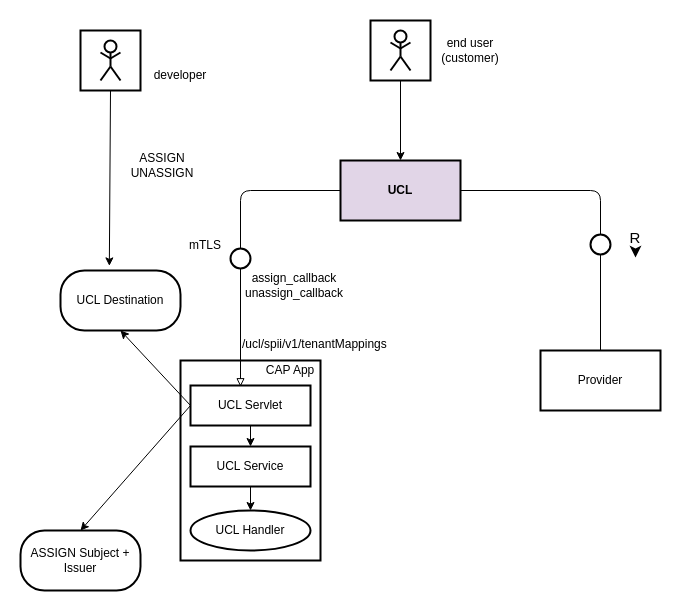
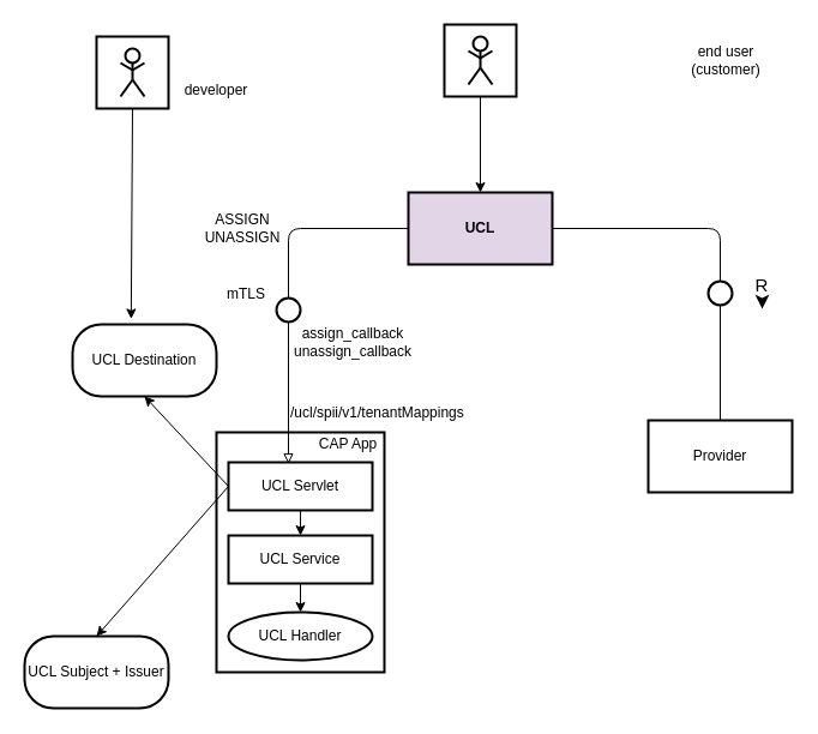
  <mxCell id="0" />
  <mxCell id="1" parent="0" />
  <mxCell id="2" value="&lt;b&gt;UCL&lt;/b&gt;" style="rounded=0;whiteSpace=wrap;html=1;strokeWidth=2;fillColor=#e1d5e7;" vertex="1" parent="1"><mxGeometry x="340" y="160" width="120" height="60" as="geometry" /></mxCell>
  <mxCell id="3" value="Provider" style="rounded=0;whiteSpace=wrap;html=1;strokeWidth=2;" vertex="1" parent="1"><mxGeometry x="540" y="350" width="120" height="60" as="geometry" /></mxCell>
  <mxCell id="4" value="" style="rounded=0;whiteSpace=wrap;html=1;strokeWidth=2;" vertex="1" parent="1"><mxGeometry x="180" y="360" width="140" height="200" as="geometry" /></mxCell>
  <mxCell id="5" value="" style="edgeStyle=elbowEdgeStyle;elbow=horizontal;rounded=1;startArrow=none;endArrow=block;html=1;endFill=0;align=center;labelBackgroundColor=none;exitX=0;exitY=0.5;exitDx=0;exitDy=0;entryX=0.422;entryY=0.031;entryDx=0;entryDy=0;entryPerimeter=0;" edge="1" parent="1" source="2" target="39"><mxGeometry relative="1" as="geometry"><mxPoint x="450" y="280" as="sourcePoint" /><mxPoint x="240" y="360" as="targetPoint" /><mxPoint x="10" as="offset" /><Array as="points"><mxPoint x="240" y="260" /></Array></mxGeometry></mxCell>
  <mxCell id="6" value="" style="ellipse;whiteSpace=wrap;html=1;aspect=fixed;strokeWidth=2;rotatable=0;connectable=0;deletable=0;" vertex="1" parent="5"><mxGeometry width="20" height="20" relative="1" as="geometry"><mxPoint x="-10" y="10" as="offset" /></mxGeometry></mxCell>
  <mxCell id="7" style="edgeStyle=none;html=1;exitX=0.5;exitY=1;exitDx=0;exitDy=0;entryX=0.5;entryY=0;entryDx=0;entryDy=0;" edge="1" parent="1" source="8" target="2"><mxGeometry relative="1" as="geometry" /></mxCell>
  <mxCell id="8" value="" style="rounded=0;whiteSpace=wrap;html=1;strokeWidth=2;rotatable=0;verticalAlign=bottom;align=center;" vertex="1" parent="1"><mxGeometry x="370" y="20" width="60" height="60" as="geometry" /></mxCell>
  <mxCell id="9" value="" style="group;strokeWidth=2;rotatable=0;editable=0;fillColor=none;" vertex="1" connectable="0" parent="8"><mxGeometry width="20" height="40" relative="1" as="geometry"><mxPoint x="20" y="10" as="offset" /></mxGeometry></mxCell>
  <mxCell id="10" value="" style="ellipse;strokeWidth=2;whiteSpace=wrap;html=1;deletable=0;movable=0;" vertex="1" parent="9"><mxGeometry x="4" width="12" height="12" as="geometry" /></mxCell>
  <mxCell id="11" style="edgeStyle=none;strokeWidth=2;html=1;startArrow=none;startFill=0;endArrow=none;endFill=0;jettySize=auto;orthogonalLoop=1;deletable=0;" edge="1" parent="9"><mxGeometry as="geometry"><mxPoint x="10" y="26" as="targetPoint" /><mxPoint x="10" y="12" as="sourcePoint" /></mxGeometry></mxCell>
  <mxCell id="12" style="edgeStyle=none;strokeWidth=2;html=1;startArrow=none;startFill=0;endArrow=none;endFill=0;jettySize=auto;orthogonalLoop=1;deletable=0;movable=0;" edge="1" parent="9"><mxGeometry as="geometry"><mxPoint x="20" y="12" as="targetPoint" /><mxPoint x="10" y="18" as="sourcePoint" /></mxGeometry></mxCell>
  <mxCell id="13" style="edgeStyle=none;strokeWidth=2;html=1;startArrow=none;startFill=0;endArrow=none;endFill=0;jettySize=auto;orthogonalLoop=1;deletable=0;movable=0;" edge="1" parent="9"><mxGeometry as="geometry"><mxPoint y="12" as="targetPoint" /><mxPoint x="10" y="18" as="sourcePoint" /></mxGeometry></mxCell>
  <mxCell id="14" style="edgeStyle=none;strokeWidth=2;html=1;startArrow=none;startFill=0;endArrow=none;endFill=0;jettySize=auto;orthogonalLoop=1;deletable=0;movable=0;" edge="1" parent="9"><mxGeometry as="geometry"><mxPoint y="40" as="targetPoint" /><mxPoint x="10" y="26" as="sourcePoint" /></mxGeometry></mxCell>
  <mxCell id="15" style="edgeStyle=none;strokeWidth=2;html=1;startArrow=none;startFill=0;endArrow=none;endFill=0;jettySize=auto;orthogonalLoop=1;deletable=0;movable=0;" edge="1" parent="9"><mxGeometry as="geometry"><mxPoint x="20" y="40" as="targetPoint" /><mxPoint x="10" y="26" as="sourcePoint" /></mxGeometry></mxCell>
  <mxCell id="16" value="" style="edgeStyle=elbowEdgeStyle;elbow=vertical;rounded=1;startArrow=none;endArrow=none;html=1;endFill=0;align=center;labelBackgroundColor=none;exitX=1;exitY=0.5;exitDx=0;exitDy=0;" edge="1" parent="1" source="2" target="3"><mxGeometry relative="1" as="geometry"><mxPoint x="470" y="160" as="sourcePoint" /><mxPoint x="660" y="230" as="targetPoint" /><mxPoint y="-10" as="offset" /><Array as="points"><mxPoint x="530" y="190" /></Array></mxGeometry></mxCell>
  <mxCell id="17" value="" style="ellipse;whiteSpace=wrap;html=1;aspect=fixed;strokeWidth=2;rotatable=0;connectable=0;deletable=0;" vertex="1" parent="16"><mxGeometry width="20" height="20" relative="1" as="geometry"><mxPoint x="-10" y="34" as="offset" /></mxGeometry></mxCell>
  <mxCell id="18" value="" style="shape=stencil(vVNRbsMgDD2NPycxqKb9Tm13gN0gA6dBpRABbbOdfgEnWpDSpZmmRSiI5+eHbWwQ29BULQJnDYgdcM5Z/+uP1/JYhRZlJKzWHSqCQ/TuiFet4uCubYNex2QVe2A7YC+QNBiI7XsljwfvzlYlG6G0Sh7w1zlqSaqdx2WxkU1xSmec7wHac7zWWaRU+lvvUaqdjUF/porlLas8slUaEbtIxSP3t6HGRh8sIRJtRE9wV95xmdBOWikzxP9B0Gai9UBvm3Hyvi9FbcxMqYALlr9VubZVao2Sd4s9+pzcBb8Tfyry+6HUS7JG24nsKDTq8r/S3fxPvM+/1pXGBVznmody7ilv9Q8N3HKbZOG5WSZSNg9dvP8C);whiteSpace=wrap;html=1;;connectable=0;allowArrows=0;rotatable=1;editable=0;expand=0;aspect=fixed;direction=east;" vertex="1" parent="1"><mxGeometry x="620" y="230" width="30" height="30" as="geometry" /></mxCell>
- <mxCell id="19" value="ASSIGN Subject + Issuer" style="rounded=1;whiteSpace=wrap;html=1;strokeWidth=2;arcSize=40;" vertex="1" parent="1"><mxGeometry x="20" y="530" width="120" height="60" as="geometry" /></mxCell>
- <mxCell id="20" value="ASSIGN&lt;div&gt;UNASSIGN&lt;/div&gt;" style="text;strokeColor=none;align=center;fillColor=none;html=1;verticalAlign=middle;whiteSpace=wrap;rounded=0;" vertex="1" parent="1"><mxGeometry x="132" y="150" width="60" height="30" as="geometry" /></mxCell>
+ <mxCell id="19" value="UCL Subject + Issuer" style="rounded=1;whiteSpace=wrap;html=1;strokeWidth=2;arcSize=40;" vertex="1" parent="1"><mxGeometry x="20" y="530" width="120" height="60" as="geometry" /></mxCell>
+ <mxCell id="20" value="ASSIGN&lt;div&gt;UNASSIGN&lt;/div&gt;" style="text;strokeColor=none;align=center;fillColor=none;html=1;verticalAlign=middle;whiteSpace=wrap;rounded=0;" vertex="1" parent="1"><mxGeometry x="172" y="175" width="60" height="30" as="geometry" /></mxCell>
  <mxCell id="21" value="mTLS" style="text;strokeColor=none;align=center;fillColor=none;html=1;verticalAlign=middle;whiteSpace=wrap;rounded=0;" vertex="1" parent="1"><mxGeometry x="175" y="230" width="60" height="30" as="geometry" /></mxCell>
  <mxCell id="22" value="assign_callback&lt;div&gt;unassign_callback&lt;/div&gt;" style="text;strokeColor=none;align=center;fillColor=none;html=1;verticalAlign=middle;whiteSpace=wrap;rounded=0;" vertex="1" parent="1"><mxGeometry x="264" y="270" width="60" height="30" as="geometry" /></mxCell>
  <mxCell id="23" value="UCL Destination" style="rounded=1;whiteSpace=wrap;html=1;strokeWidth=2;arcSize=40;" vertex="1" parent="1"><mxGeometry x="60" y="270" width="120" height="60" as="geometry" /></mxCell>
  <mxCell id="24" value="" style="rounded=0;whiteSpace=wrap;html=1;strokeWidth=2;rotatable=0;verticalAlign=bottom;align=center;" vertex="1" parent="1"><mxGeometry x="80" y="30" width="60" height="60" as="geometry" /></mxCell>
  <mxCell id="25" value="" style="group;strokeWidth=2;rotatable=0;editable=0;fillColor=none;" vertex="1" connectable="0" parent="24"><mxGeometry width="20" height="40" relative="1" as="geometry"><mxPoint x="20" y="10" as="offset" /></mxGeometry></mxCell>
  <mxCell id="26" value="" style="ellipse;strokeWidth=2;whiteSpace=wrap;html=1;deletable=0;movable=0;" vertex="1" parent="25"><mxGeometry x="4" width="12" height="12" as="geometry" /></mxCell>
  <mxCell id="27" style="edgeStyle=none;strokeWidth=2;html=1;startArrow=none;startFill=0;endArrow=none;endFill=0;jettySize=auto;orthogonalLoop=1;deletable=0;" edge="1" parent="25"><mxGeometry as="geometry"><mxPoint x="10" y="26" as="targetPoint" /><mxPoint x="10" y="12" as="sourcePoint" /></mxGeometry></mxCell>
  <mxCell id="28" style="edgeStyle=none;strokeWidth=2;html=1;startArrow=none;startFill=0;endArrow=none;endFill=0;jettySize=auto;orthogonalLoop=1;deletable=0;movable=0;" edge="1" parent="25"><mxGeometry as="geometry"><mxPoint x="20" y="12" as="targetPoint" /><mxPoint x="10" y="18" as="sourcePoint" /></mxGeometry></mxCell>
  <mxCell id="29" style="edgeStyle=none;strokeWidth=2;html=1;startArrow=none;startFill=0;endArrow=none;endFill=0;jettySize=auto;orthogonalLoop=1;deletable=0;movable=0;" edge="1" parent="25"><mxGeometry as="geometry"><mxPoint y="12" as="targetPoint" /><mxPoint x="10" y="18" as="sourcePoint" /></mxGeometry></mxCell>
  <mxCell id="30" style="edgeStyle=none;strokeWidth=2;html=1;startArrow=none;startFill=0;endArrow=none;endFill=0;jettySize=auto;orthogonalLoop=1;deletable=0;movable=0;" edge="1" parent="25"><mxGeometry as="geometry"><mxPoint y="40" as="targetPoint" /><mxPoint x="10" y="26" as="sourcePoint" /></mxGeometry></mxCell>
  <mxCell id="31" style="edgeStyle=none;strokeWidth=2;html=1;startArrow=none;startFill=0;endArrow=none;endFill=0;jettySize=auto;orthogonalLoop=1;deletable=0;movable=0;" edge="1" parent="25"><mxGeometry as="geometry"><mxPoint x="20" y="40" as="targetPoint" /><mxPoint x="10" y="26" as="sourcePoint" /></mxGeometry></mxCell>
  <mxCell id="32" style="edgeStyle=none;html=1;exitX=0.5;exitY=1;exitDx=0;exitDy=0;entryX=0.407;entryY=-0.077;entryDx=0;entryDy=0;entryPerimeter=0;" edge="1" parent="1" source="24" target="23"><mxGeometry relative="1" as="geometry"><mxPoint x="89.66" y="90" as="sourcePoint" /><mxPoint x="89.66" y="170" as="targetPoint" /></mxGeometry></mxCell>
  <mxCell id="33" value="developer" style="text;strokeColor=none;align=center;fillColor=none;html=1;verticalAlign=middle;whiteSpace=wrap;rounded=0;" vertex="1" parent="1"><mxGeometry x="150" y="60" width="60" height="30" as="geometry" /></mxCell>
- <mxCell id="34" value="end user (customer)" style="text;strokeColor=none;align=center;fillColor=none;html=1;verticalAlign=middle;whiteSpace=wrap;rounded=0;" vertex="1" parent="1"><mxGeometry x="440" y="35" width="60" height="30" as="geometry" /></mxCell>
+ <mxCell id="34" value="end user (customer)" style="text;strokeColor=none;align=center;fillColor=none;html=1;verticalAlign=middle;whiteSpace=wrap;rounded=0;" vertex="1" parent="1"><mxGeometry x="575" y="35" width="60" height="30" as="geometry" /></mxCell>
  <mxCell id="35" value="/ucl/spii/v1/tenantMappings" style="text;whiteSpace=wrap;" vertex="1" parent="1"><mxGeometry x="240" y="330" width="70" height="40" as="geometry" /></mxCell>
  <mxCell id="36" value="UCL Service" style="rounded=0;whiteSpace=wrap;html=1;strokeWidth=2;" vertex="1" parent="1"><mxGeometry x="190" y="446" width="120" height="40" as="geometry" /></mxCell>
  <mxCell id="37" style="edgeStyle=none;html=1;exitX=0;exitY=0.5;exitDx=0;exitDy=0;entryX=0.5;entryY=0;entryDx=0;entryDy=0;" edge="1" parent="1" source="39" target="19"><mxGeometry relative="1" as="geometry" /></mxCell>
  <mxCell id="38" style="edgeStyle=none;html=1;exitX=0;exitY=0.5;exitDx=0;exitDy=0;entryX=0.5;entryY=1;entryDx=0;entryDy=0;" edge="1" parent="1" source="39" target="23"><mxGeometry relative="1" as="geometry" /></mxCell>
  <mxCell id="39" value="UCL Servlet" style="rounded=0;whiteSpace=wrap;html=1;strokeWidth=2;" vertex="1" parent="1"><mxGeometry x="190" y="385" width="120" height="40" as="geometry" /></mxCell>
  <mxCell id="40" value="UCL Handler" style="ellipse;whiteSpace=wrap;html=1;strokeWidth=2;" vertex="1" parent="1"><mxGeometry x="190" y="510" width="120" height="40" as="geometry" /></mxCell>
  <mxCell id="41" style="edgeStyle=none;html=1;exitX=0.5;exitY=1;exitDx=0;exitDy=0;" edge="1" parent="1" source="36" target="40"><mxGeometry relative="1" as="geometry"><mxPoint x="260" y="440" as="targetPoint" /><mxPoint x="260" y="460" as="sourcePoint" /></mxGeometry></mxCell>
  <mxCell id="42" style="edgeStyle=none;html=1;exitX=0.5;exitY=1;exitDx=0;exitDy=0;entryX=0.5;entryY=0;entryDx=0;entryDy=0;" edge="1" parent="1" source="39" target="36"><mxGeometry relative="1" as="geometry"><mxPoint x="250" y="450" as="targetPoint" /><mxPoint x="260" y="500" as="sourcePoint" /></mxGeometry></mxCell>
  <mxCell id="43" value="CAP App" style="text;strokeColor=none;align=center;fillColor=none;html=1;verticalAlign=middle;whiteSpace=wrap;rounded=0;" vertex="1" parent="1"><mxGeometry x="260" y="355" width="60" height="30" as="geometry" /></mxCell>
